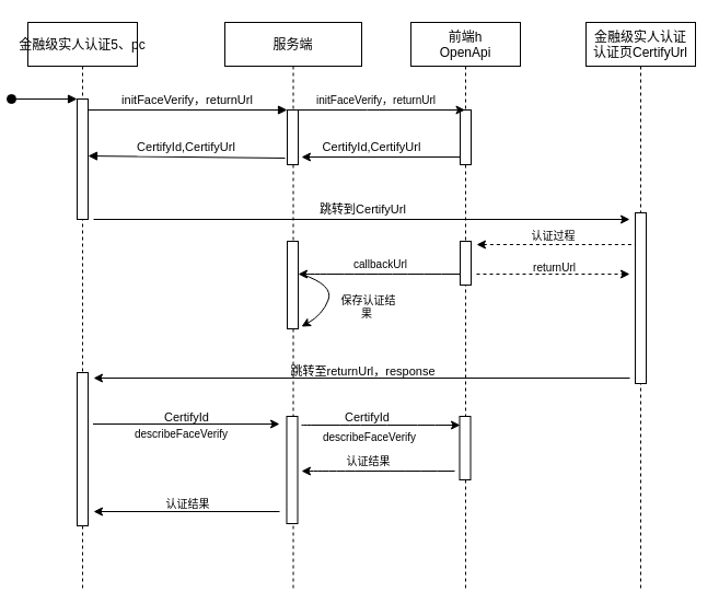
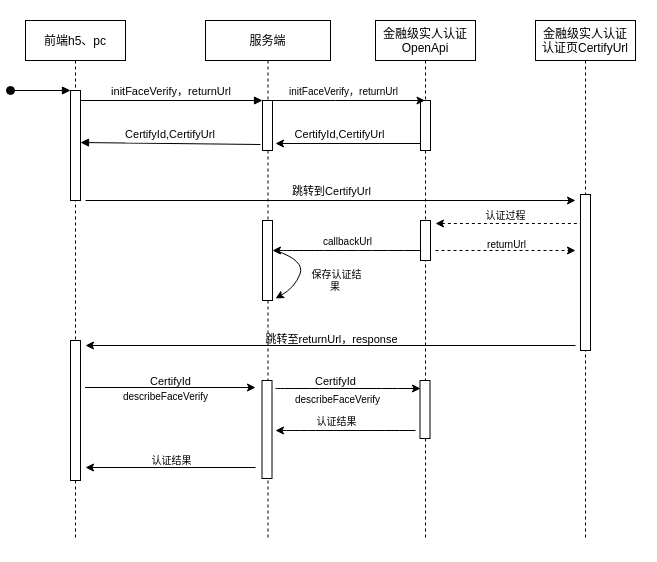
  <mxCell id="0" />
  <mxCell id="1" parent="0" />
- <mxCell id="2" value="金融级实人认证5、pc" style="shape=umlLifeline;perimeter=lifelinePerimeter;container=1;collapsible=0;recursiveResize=0;rounded=0;shadow=0;strokeWidth=1;" parent="1" vertex="1"><mxGeometry x="20" y="20" width="100" height="520" as="geometry" /></mxCell>
+ <mxCell id="2" value="前端h5、pc" style="shape=umlLifeline;perimeter=lifelinePerimeter;container=1;collapsible=0;recursiveResize=0;rounded=0;shadow=0;strokeWidth=1;" parent="1" vertex="1"><mxGeometry x="20" y="20" width="100" height="520" as="geometry" /></mxCell>
  <mxCell id="3" value="" style="verticalAlign=bottom;startArrow=oval;endArrow=block;startSize=8;shadow=0;strokeWidth=1;" parent="2" edge="1"><mxGeometry x="-0.167" y="10" relative="1" as="geometry"><mxPoint x="-15" y="70" as="sourcePoint" /><mxPoint x="45" y="70" as="targetPoint" /><mxPoint as="offset" /></mxGeometry></mxCell>
  <mxCell id="4" value="" style="points=[];perimeter=orthogonalPerimeter;rounded=0;shadow=0;strokeWidth=1;" parent="2" vertex="1"><mxGeometry x="45" y="70" width="10" height="110" as="geometry" /></mxCell>
  <mxCell id="5" value="" style="points=[];perimeter=orthogonalPerimeter;rounded=0;shadow=0;strokeWidth=1;" vertex="1" parent="2"><mxGeometry x="45" y="320" width="10" height="140" as="geometry" /></mxCell>
  <mxCell id="6" value="" style="endArrow=classic;html=1;rounded=0;fontFamily=Helvetica;fontSize=10;fontColor=default;" edge="1" parent="2"><mxGeometry relative="1" as="geometry"><mxPoint x="59.5" y="367" as="sourcePoint" /><mxPoint x="230" y="367" as="targetPoint" /></mxGeometry></mxCell>
  <mxCell id="7" value="&lt;span style=&quot;font-size: 11px;&quot;&gt;CertifyId&lt;/span&gt;" style="edgeLabel;resizable=0;html=1;align=center;verticalAlign=middle;labelBackgroundColor=none;fontFamily=Helvetica;fontSize=10;fontColor=default;" connectable="0" vertex="1" parent="6"><mxGeometry relative="1" as="geometry"><mxPoint y="-7" as="offset" /></mxGeometry></mxCell>
  <mxCell id="8" value="服务端" style="shape=umlLifeline;perimeter=lifelinePerimeter;container=1;collapsible=0;recursiveResize=0;rounded=0;shadow=0;strokeWidth=1;" parent="1" vertex="1"><mxGeometry x="200" y="20" width="124.998" height="520" as="geometry" /></mxCell>
  <mxCell id="9" value="" style="points=[];perimeter=orthogonalPerimeter;rounded=0;shadow=0;strokeWidth=1;" parent="8" vertex="1"><mxGeometry x="57" y="80" width="10" height="50" as="geometry" /></mxCell>
  <mxCell id="10" value="" style="points=[];perimeter=orthogonalPerimeter;rounded=0;shadow=0;strokeWidth=1;" vertex="1" parent="8"><mxGeometry x="56.5" y="360" width="10" height="98" as="geometry" /></mxCell>
  <mxCell id="11" value="" style="endArrow=classic;html=1;rounded=0;fontFamily=Helvetica;fontSize=10;fontColor=default;curved=1;entryX=0.05;entryY=0.138;entryDx=0;entryDy=0;entryPerimeter=0;" edge="1" parent="8" target="27"><mxGeometry relative="1" as="geometry"><mxPoint x="70" y="368" as="sourcePoint" /><mxPoint x="159.5" y="368" as="targetPoint" /></mxGeometry></mxCell>
  <mxCell id="12" value="" style="endArrow=none;html=1;rounded=0;fontFamily=Helvetica;fontSize=10;fontColor=default;curved=1;endFill=0;startArrow=classic;startFill=1;" edge="1" parent="8"><mxGeometry relative="1" as="geometry"><mxPoint x="70" y="410" as="sourcePoint" /><mxPoint x="210" y="410" as="targetPoint" /></mxGeometry></mxCell>
  <mxCell id="13" value="认证结果" style="edgeLabel;resizable=0;html=1;align=center;verticalAlign=middle;labelBackgroundColor=none;fontFamily=Helvetica;fontSize=10;fontColor=default;" connectable="0" vertex="1" parent="12"><mxGeometry relative="1" as="geometry"><mxPoint x="-10" y="-10" as="offset" /></mxGeometry></mxCell>
  <mxCell id="14" value="" style="points=[];perimeter=orthogonalPerimeter;rounded=0;shadow=0;strokeWidth=1;" vertex="1" parent="8"><mxGeometry x="57" y="200" width="10" height="80" as="geometry" /></mxCell>
  <mxCell id="15" value="" style="curved=1;endArrow=none;html=1;rounded=0;fontFamily=Helvetica;fontSize=10;fontColor=default;exitX=1.3;exitY=0.975;exitDx=0;exitDy=0;exitPerimeter=0;endFill=0;startArrow=classic;startFill=1;" edge="1" parent="8" source="14"><mxGeometry width="50" height="50" relative="1" as="geometry"><mxPoint x="54.5" y="266.966" as="sourcePoint" /><mxPoint x="70" y="230" as="targetPoint" /><Array as="points"><mxPoint x="89.5" y="267" /><mxPoint x="99.5" y="240" /></Array></mxGeometry></mxCell>
  <mxCell id="16" value="describeFaceVerify" style="edgeLabel;resizable=0;html=1;align=center;verticalAlign=middle;labelBackgroundColor=none;fontFamily=Helvetica;fontSize=10;fontColor=default;" connectable="0" vertex="1" parent="8"><mxGeometry x="131.998" y="378.0" as="geometry" /></mxCell>
  <mxCell id="17" value="initFaceVerify，returnUrl" style="verticalAlign=bottom;endArrow=block;entryX=0;entryY=0;shadow=0;strokeWidth=1;" parent="1" target="9" edge="1"><mxGeometry relative="1" as="geometry"><mxPoint x="75" y="100" as="sourcePoint" /></mxGeometry></mxCell>
  <mxCell id="18" value="CertifyId,CertifyUrl" style="verticalAlign=bottom;endArrow=block;shadow=0;strokeWidth=1;exitX=-0.2;exitY=0.88;exitDx=0;exitDy=0;exitPerimeter=0;entryX=1;entryY=0.473;entryDx=0;entryDy=0;entryPerimeter=0;" parent="1" source="9" target="4" edge="1"><mxGeometry relative="1" as="geometry"><mxPoint x="250" y="143" as="sourcePoint" /><mxPoint x="80" y="143" as="targetPoint" /></mxGeometry></mxCell>
- <mxCell id="19" value="前端h&#10;OpenApi" style="shape=umlLifeline;perimeter=lifelinePerimeter;container=1;collapsible=0;recursiveResize=0;rounded=0;shadow=0;strokeWidth=1;" vertex="1" parent="1"><mxGeometry x="370" y="20" width="100" height="520" as="geometry" /></mxCell>
+ <mxCell id="19" value="金融级实人认证&#10;OpenApi" style="shape=umlLifeline;perimeter=lifelinePerimeter;container=1;collapsible=0;recursiveResize=0;rounded=0;shadow=0;strokeWidth=1;" vertex="1" parent="1"><mxGeometry x="370" y="20" width="100" height="520" as="geometry" /></mxCell>
  <mxCell id="20" value="" style="points=[];perimeter=orthogonalPerimeter;rounded=0;shadow=0;strokeWidth=1;" vertex="1" parent="19"><mxGeometry x="45" y="80" width="10" height="50" as="geometry" /></mxCell>
  <mxCell id="21" value="" style="endArrow=none;html=1;rounded=0;fontColor=default;endFill=0;startArrow=classic;startFill=1;" edge="1" parent="19"><mxGeometry relative="1" as="geometry"><mxPoint x="-100" y="123" as="sourcePoint" /><mxPoint x="45" y="123" as="targetPoint" /></mxGeometry></mxCell>
  <mxCell id="22" value="&lt;span style=&quot;font-size: 11px;&quot;&gt;CertifyId,CertifyUrl&lt;/span&gt;" style="edgeLabel;resizable=0;html=1;align=center;verticalAlign=middle;labelBackgroundColor=none;fontColor=default;" connectable="0" vertex="1" parent="21"><mxGeometry relative="1" as="geometry"><mxPoint x="-10" y="-10" as="offset" /></mxGeometry></mxCell>
  <mxCell id="23" value="" style="points=[];perimeter=orthogonalPerimeter;rounded=0;shadow=0;strokeWidth=1;" vertex="1" parent="19"><mxGeometry x="45" y="200" width="10" height="40" as="geometry" /></mxCell>
  <mxCell id="24" value="" style="endArrow=none;html=1;rounded=0;dashed=1;fontFamily=Helvetica;fontSize=10;fontColor=default;endFill=0;startArrow=classic;startFill=1;" edge="1" parent="19" target="30"><mxGeometry relative="1" as="geometry"><mxPoint x="60" y="203" as="sourcePoint" /><mxPoint x="160" y="203" as="targetPoint" /></mxGeometry></mxCell>
  <mxCell id="25" value="" style="endArrow=classic;html=1;rounded=0;dashed=1;fontFamily=Helvetica;fontSize=10;fontColor=default;" edge="1" parent="19"><mxGeometry relative="1" as="geometry"><mxPoint x="60" y="230" as="sourcePoint" /><mxPoint x="200" y="230" as="targetPoint" /></mxGeometry></mxCell>
  <mxCell id="26" value="returnUrl" style="edgeLabel;resizable=0;html=1;align=center;verticalAlign=middle;labelBackgroundColor=none;fontFamily=Helvetica;fontSize=10;fontColor=default;" connectable="0" vertex="1" parent="25"><mxGeometry relative="1" as="geometry"><mxPoint y="-7" as="offset" /></mxGeometry></mxCell>
  <mxCell id="27" value="" style="points=[];perimeter=orthogonalPerimeter;rounded=0;shadow=0;strokeWidth=1;" vertex="1" parent="19"><mxGeometry x="44.5" y="360" width="10" height="58" as="geometry" /></mxCell>
  <mxCell id="28" value="" style="endArrow=none;html=1;rounded=0;fontFamily=Helvetica;fontSize=10;fontColor=default;curved=1;endFill=0;startArrow=classic;startFill=1;" edge="1" parent="19" source="14"><mxGeometry relative="1" as="geometry"><mxPoint x="-55" y="230" as="sourcePoint" /><mxPoint x="45" y="230" as="targetPoint" /></mxGeometry></mxCell>
  <mxCell id="29" value="callbackUrl" style="edgeLabel;resizable=0;html=1;align=center;verticalAlign=middle;labelBackgroundColor=none;fontFamily=Helvetica;fontSize=10;fontColor=default;" connectable="0" vertex="1" parent="28"><mxGeometry relative="1" as="geometry"><mxPoint y="-10" as="offset" /></mxGeometry></mxCell>
  <mxCell id="30" value="金融级实人认证&#10;认证页CertifyUrl" style="shape=umlLifeline;perimeter=lifelinePerimeter;container=1;collapsible=0;recursiveResize=0;rounded=0;shadow=0;strokeWidth=1;" vertex="1" parent="1"><mxGeometry x="530" y="20" width="100" height="520" as="geometry" /></mxCell>
  <mxCell id="31" value="" style="points=[];perimeter=orthogonalPerimeter;rounded=0;shadow=0;strokeWidth=1;" vertex="1" parent="30"><mxGeometry x="45" y="174" width="10" height="156" as="geometry" /></mxCell>
  <mxCell id="32" value="" style="endArrow=classic;html=1;rounded=0;" edge="1" parent="1" source="8" target="19"><mxGeometry relative="1" as="geometry"><mxPoint x="270" y="100" as="sourcePoint" /><mxPoint x="370" y="100" as="targetPoint" /><Array as="points"><mxPoint x="330" y="100" /></Array></mxGeometry></mxCell>
  <mxCell id="33" value="&lt;div style=&quot;font-size: 10px;&quot;&gt;&lt;span style=&quot;font-size: 10px;&quot;&gt;initFaceVerify，returnUrl&lt;/span&gt;&lt;/div&gt;" style="edgeLabel;resizable=0;html=1;align=center;verticalAlign=middle;labelBackgroundColor=none;fontColor=default;fontFamily=Helvetica;fontSize=10;" connectable="0" vertex="1" parent="32"><mxGeometry relative="1" as="geometry"><mxPoint x="-3" y="-10" as="offset" /></mxGeometry></mxCell>
  <mxCell id="34" value="" style="endArrow=none;html=1;rounded=0;fontColor=default;endFill=0;startArrow=classic;startFill=1;" edge="1" parent="1"><mxGeometry relative="1" as="geometry"><mxPoint x="80" y="345" as="sourcePoint" /><mxPoint x="570" y="345" as="targetPoint" /></mxGeometry></mxCell>
  <mxCell id="35" value="跳转至returnUrl，response" style="edgeLabel;resizable=0;html=1;align=center;verticalAlign=middle;labelBackgroundColor=none;fontColor=default;" connectable="0" vertex="1" parent="34"><mxGeometry relative="1" as="geometry"><mxPoint y="-7" as="offset" /></mxGeometry></mxCell>
  <mxCell id="36" value="认证过程" style="edgeLabel;resizable=0;html=1;align=center;verticalAlign=middle;labelBackgroundColor=none;fontFamily=Helvetica;fontSize=10;fontColor=default;" connectable="0" vertex="1" parent="1"><mxGeometry x="501.998" y="253.49" as="geometry"><mxPoint x="-2" y="-39" as="offset" /></mxGeometry></mxCell>
  <mxCell id="37" value="" style="endArrow=none;html=1;rounded=0;fontFamily=Helvetica;fontSize=10;fontColor=default;endFill=0;startArrow=classic;startFill=1;" edge="1" parent="1"><mxGeometry relative="1" as="geometry"><mxPoint x="80" y="467" as="sourcePoint" /><mxPoint x="250" y="467" as="targetPoint" /></mxGeometry></mxCell>
  <mxCell id="38" value="认证结果" style="edgeLabel;resizable=0;html=1;align=center;verticalAlign=middle;labelBackgroundColor=none;fontFamily=Helvetica;fontSize=10;fontColor=default;" connectable="0" vertex="1" parent="37"><mxGeometry relative="1" as="geometry"><mxPoint y="-8" as="offset" /></mxGeometry></mxCell>
  <mxCell id="39" value="&lt;font style=&quot;font-size: 10px;&quot;&gt;&amp;nbsp;保存认证结果&lt;/font&gt;" style="text;html=1;strokeColor=none;fillColor=none;align=center;verticalAlign=middle;whiteSpace=wrap;rounded=0;labelBackgroundColor=none;fontFamily=Helvetica;fontSize=5;fontColor=default;" vertex="1" parent="1"><mxGeometry x="300" y="265" width="60" height="30" as="geometry" /></mxCell>
  <mxCell id="40" value="describeFaceVerify" style="edgeLabel;resizable=0;html=1;align=center;verticalAlign=middle;labelBackgroundColor=none;fontFamily=Helvetica;fontSize=10;fontColor=default;" connectable="0" vertex="1" parent="1"><mxGeometry x="159.498" y="395.5" as="geometry" /></mxCell>
  <mxCell id="41" value="&lt;span style=&quot;font-size: 11px;&quot;&gt;CertifyId&lt;/span&gt;" style="edgeLabel;resizable=0;html=1;align=center;verticalAlign=middle;labelBackgroundColor=none;fontFamily=Helvetica;fontSize=10;fontColor=default;" connectable="0" vertex="1" parent="1"><mxGeometry x="329.998" y="380" as="geometry" /></mxCell>
  <mxCell id="42" value="" style="endArrow=classic;html=1;rounded=0;fontColor=default;" edge="1" parent="1"><mxGeometry relative="1" as="geometry"><mxPoint x="80" y="200" as="sourcePoint" /><mxPoint x="570" y="200" as="targetPoint" /></mxGeometry></mxCell>
  <mxCell id="43" value="跳转到CertifyUrl" style="edgeLabel;resizable=0;html=1;align=center;verticalAlign=middle;labelBackgroundColor=none;fontColor=default;" connectable="0" vertex="1" parent="42"><mxGeometry relative="1" as="geometry"><mxPoint y="-10" as="offset" /></mxGeometry></mxCell>
